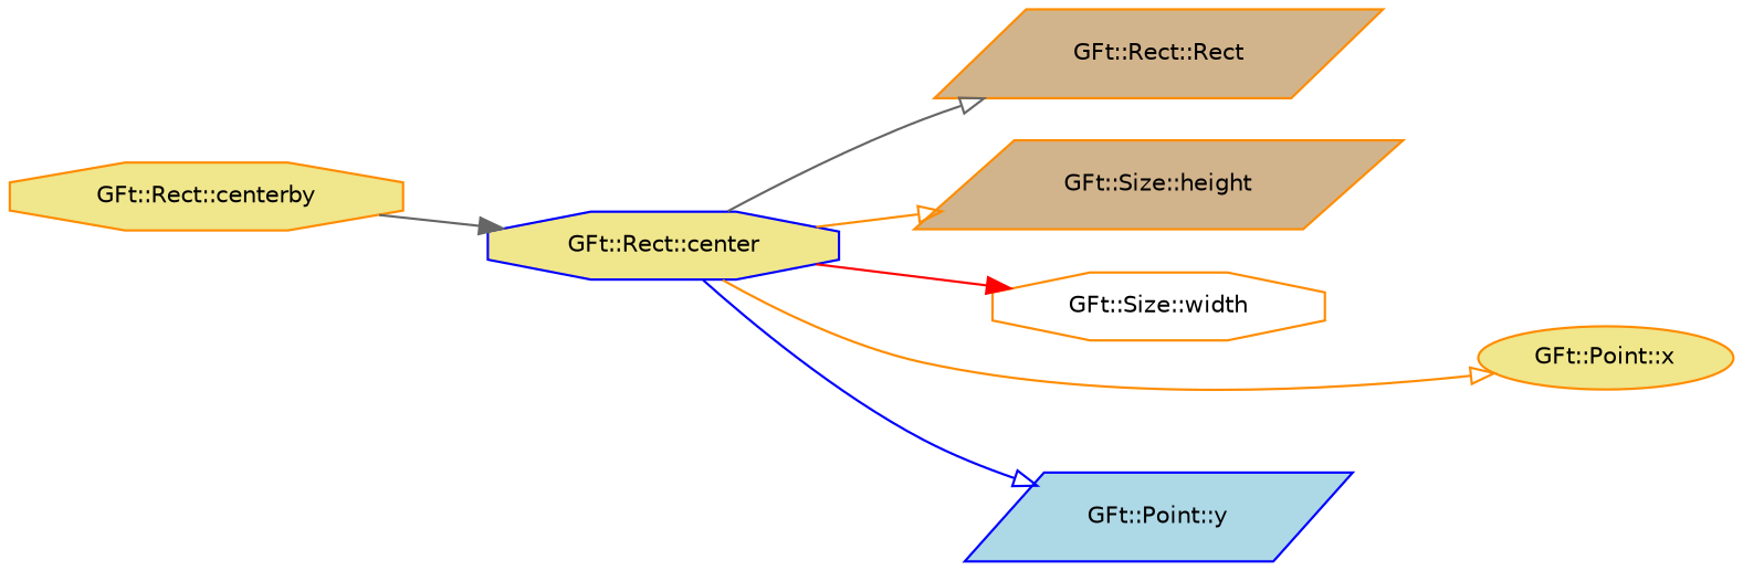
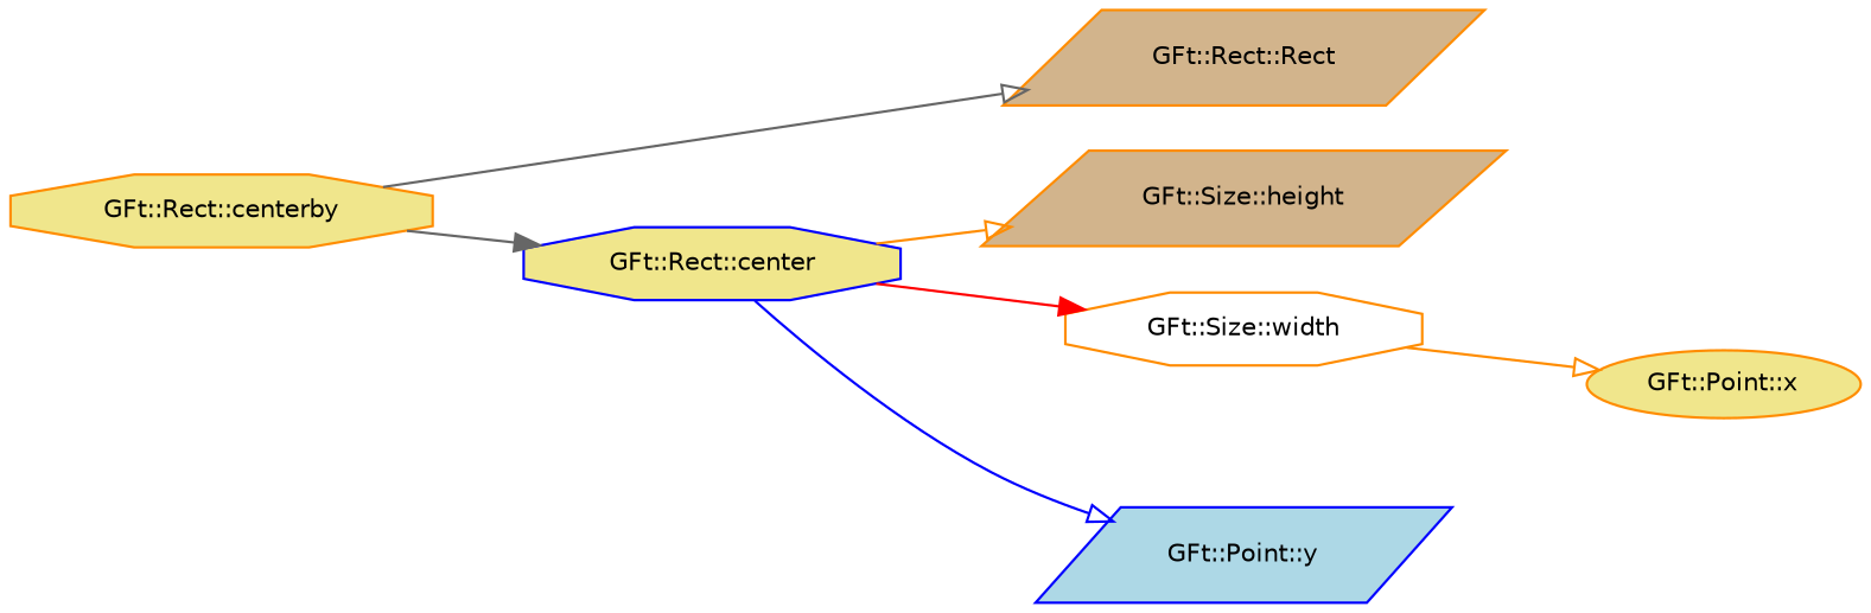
  digraph {
    rankdir=LR
    node [color=darkorange fillcolor=khaki fontname=Helvetica fontsize=10 shape=octagon style=filled]
    edge [arrowhead=onormal color=gray40 fontname=Helvetica fontsize=10 labelfontname=Helvetica labelfontsize=10 style=solid]
    n1 [fontcolor=black height=0.2 label="GFt::Rect::centerby" width=0.4]
    n2 [color=blue height=0.2 label="GFt::Rect::center" width=0.4]
    n3 [fillcolor=tan height=0.2 label="GFt::Rect::Rect" shape=parallelogram width=0.4]
    n4 [fillcolor=tan height=0.2 label="GFt::Size::height" shape=parallelogram width=0.4]
    n5 [fillcolor=white height=0.2 label="GFt::Size::width" width=0.4]
    n6 [height=0.2 label="GFt::Point::x" shape=ellipse width=0.4]
    n7 [color=blue fillcolor=lightblue height=0.2 label="GFt::Point::y" shape=parallelogram width=0.4]
    n1 -> n2 [arrowhead=normal]
-   n2 -> n3
+   n1 -> n3
    n2 -> n4 [color=darkorange]
    n2 -> n5 [arrowhead=normal color=red]
-   n2 -> n6 [color=darkorange]
+   n5 -> n6 [color=darkorange]
    n2 -> n7 [color=blue]
  }
